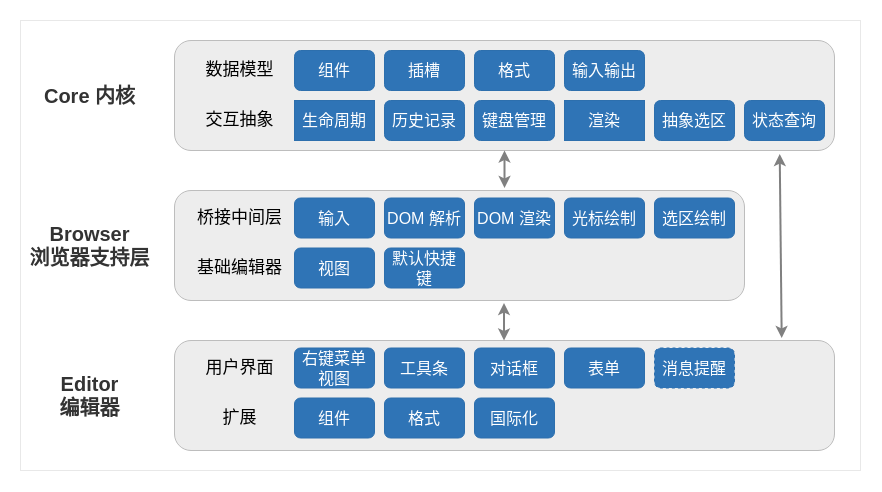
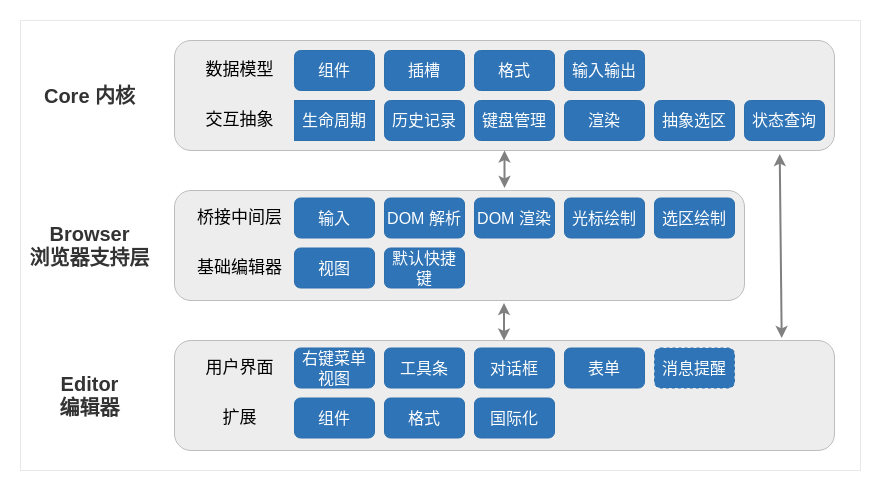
  <mxCell id="0" />
  <mxCell id="1" parent="0" />
  <mxCell id="2" value="" style="rounded=1;whiteSpace=wrap;html=1;fillColor=#EDEDED;strokeColor=#BDBDBD;" parent="1" vertex="1"><mxGeometry x="174" y="40" width="660" height="110" as="geometry" /></mxCell>
  <mxCell id="3" value="Core 内核" style="text;html=1;align=center;verticalAlign=middle;resizable=0;points=[];autosize=1;fontSize=20;fontStyle=1;fontColor=#333333;" parent="1" vertex="1"><mxGeometry x="34" y="80" width="110" height="30" as="geometry" /></mxCell>
  <mxCell id="4" value="组件" style="rounded=1;whiteSpace=wrap;html=1;fontSize=16;labelBackgroundColor=none;strokeColor=#2D6FAD;fillColor=#2f74b6;fontColor=#FFFFFF;" parent="1" vertex="1"><mxGeometry x="294" y="50" width="80" height="40" as="geometry" /></mxCell>
  <mxCell id="5" value="数据模型" style="text;html=1;align=center;verticalAlign=middle;resizable=0;points=[];autosize=1;fontSize=17;" parent="1" vertex="1"><mxGeometry x="199" y="55" width="80" height="30" as="geometry" /></mxCell>
  <mxCell id="6" value="交互抽象" style="text;html=1;align=center;verticalAlign=middle;resizable=0;points=[];autosize=1;fontSize=17;" parent="1" vertex="1"><mxGeometry x="199" y="105" width="80" height="30" as="geometry" /></mxCell>
  <mxCell id="7" value="插槽" style="rounded=1;whiteSpace=wrap;html=1;fontSize=16;labelBackgroundColor=none;strokeColor=#2D6FAD;fillColor=#2f74b6;fontColor=#FFFFFF;" parent="1" vertex="1"><mxGeometry x="384" y="50" width="80" height="40" as="geometry" /></mxCell>
  <mxCell id="8" value="格式" style="rounded=1;whiteSpace=wrap;html=1;fontSize=16;labelBackgroundColor=none;strokeColor=#2D6FAD;fillColor=#2f74b6;fontColor=#FFFFFF;" parent="1" vertex="1"><mxGeometry x="474" y="50" width="80" height="40" as="geometry" /></mxCell>
  <mxCell id="9" value="生命周期" style="whiteSpace=wrap;html=1;fontSize=16;labelBackgroundColor=none;strokeColor=#2D6FAD;fillColor=#2f74b6;fontColor=#FFFFFF;rounded=0;" parent="1" vertex="1"><mxGeometry x="294" y="100" width="80" height="40" as="geometry" /></mxCell>
  <mxCell id="10" value="历史记录" style="rounded=1;whiteSpace=wrap;html=1;fontSize=16;labelBackgroundColor=none;strokeColor=#2D6FAD;fillColor=#2f74b6;fontColor=#FFFFFF;" parent="1" vertex="1"><mxGeometry x="384" y="100" width="80" height="40" as="geometry" /></mxCell>
  <mxCell id="11" value="键盘管理" style="rounded=1;whiteSpace=wrap;html=1;fontSize=16;labelBackgroundColor=none;strokeColor=#2D6FAD;fillColor=#2f74b6;fontColor=#FFFFFF;" parent="1" vertex="1"><mxGeometry x="474" y="100" width="80" height="40" as="geometry" /></mxCell>
- <mxCell id="12" value="渲染" style="whiteSpace=wrap;html=1;fontSize=16;labelBackgroundColor=none;strokeColor=#2D6FAD;fillColor=#2f74b6;fontColor=#FFFFFF;rounded=0;" parent="1" vertex="1"><mxGeometry x="564" y="100" width="80" height="40" as="geometry" /></mxCell>
+ <mxCell id="12" value="渲染" style="rounded=1;whiteSpace=wrap;html=1;fontSize=16;labelBackgroundColor=none;strokeColor=#2D6FAD;fillColor=#2f74b6;fontColor=#FFFFFF;" parent="1" vertex="1"><mxGeometry x="564" y="100" width="80" height="40" as="geometry" /></mxCell>
  <mxCell id="13" value="抽象选区" style="rounded=1;whiteSpace=wrap;html=1;fontSize=16;labelBackgroundColor=none;strokeColor=#2D6FAD;fillColor=#2f74b6;fontColor=#FFFFFF;" parent="1" vertex="1"><mxGeometry x="654" y="100" width="80" height="40" as="geometry" /></mxCell>
  <mxCell id="14" value="状态查询" style="rounded=1;whiteSpace=wrap;html=1;fontSize=16;labelBackgroundColor=none;strokeColor=#2D6FAD;fillColor=#2f74b6;fontColor=#FFFFFF;" parent="1" vertex="1"><mxGeometry x="744" y="100" width="80" height="40" as="geometry" /></mxCell>
  <mxCell id="15" value="输入输出" style="rounded=1;whiteSpace=wrap;html=1;fontSize=16;labelBackgroundColor=none;strokeColor=#2D6FAD;fillColor=#2f74b6;fontColor=#FFFFFF;" parent="1" vertex="1"><mxGeometry x="564" y="50" width="80" height="40" as="geometry" /></mxCell>
  <mxCell id="16" value="" style="rounded=1;whiteSpace=wrap;html=1;labelBackgroundColor=none;fillColor=#EDEDED;strokeColor=#BDBDBD;" parent="1" vertex="1"><mxGeometry x="174" y="190" width="570" height="110" as="geometry" /></mxCell>
  <mxCell id="17" value="Browser&lt;br&gt;浏览器支持层" style="text;html=1;align=center;verticalAlign=middle;resizable=0;points=[];autosize=1;fontSize=20;fontStyle=1;fontColor=#333333;" parent="1" vertex="1"><mxGeometry x="34" y="230" width="110" height="30" as="geometry" /></mxCell>
  <mxCell id="18" value="输入" style="rounded=1;whiteSpace=wrap;html=1;fontSize=16;labelBackgroundColor=none;fontColor=#FFFFFF;labelBorderColor=none;strokeColor=#2D6FAD;fillColor=#2f74b6;" parent="1" vertex="1"><mxGeometry x="294" y="197.5" width="80" height="40" as="geometry" /></mxCell>
  <mxCell id="19" value="桥接中间层" style="text;html=1;align=center;verticalAlign=middle;resizable=0;points=[];autosize=1;fontSize=17;" parent="1" vertex="1"><mxGeometry x="189" y="202.5" width="100" height="30" as="geometry" /></mxCell>
  <mxCell id="20" value="基础编辑器" style="text;html=1;align=center;verticalAlign=middle;resizable=0;points=[];autosize=1;fontSize=17;" parent="1" vertex="1"><mxGeometry x="189" y="252.5" width="100" height="30" as="geometry" /></mxCell>
  <mxCell id="21" value="DOM 解析" style="rounded=1;whiteSpace=wrap;html=1;fontSize=16;labelBackgroundColor=none;strokeColor=#2D6FAD;fillColor=#2f74b6;fontColor=#FFFFFF;" parent="1" vertex="1"><mxGeometry x="384" y="197.5" width="80" height="40" as="geometry" /></mxCell>
  <mxCell id="22" value="DOM 渲染" style="rounded=1;whiteSpace=wrap;html=1;fontSize=16;labelBackgroundColor=none;strokeColor=#2D6FAD;fillColor=#2f74b6;fontColor=#FFFFFF;" parent="1" vertex="1"><mxGeometry x="474" y="197.5" width="80" height="40" as="geometry" /></mxCell>
  <mxCell id="23" value="视图" style="rounded=1;whiteSpace=wrap;html=1;fontSize=16;labelBackgroundColor=none;strokeColor=#2D6FAD;fillColor=#2f74b6;fontColor=#FFFFFF;" parent="1" vertex="1"><mxGeometry x="294" y="247.5" width="80" height="40" as="geometry" /></mxCell>
  <mxCell id="24" value="默认快捷键" style="rounded=1;whiteSpace=wrap;html=1;fontSize=16;labelBackgroundColor=none;strokeColor=#2D6FAD;fillColor=#2f74b6;fontColor=#FFFFFF;" parent="1" vertex="1"><mxGeometry x="384" y="247.5" width="80" height="40" as="geometry" /></mxCell>
  <mxCell id="25" value="光标绘制" style="rounded=1;whiteSpace=wrap;html=1;fontSize=16;labelBackgroundColor=none;strokeColor=#2D6FAD;fillColor=#2f74b6;fontColor=#FFFFFF;" parent="1" vertex="1"><mxGeometry x="564" y="197.5" width="80" height="40" as="geometry" /></mxCell>
  <mxCell id="26" value="选区绘制" style="rounded=1;whiteSpace=wrap;html=1;fontSize=16;labelBackgroundColor=none;strokeColor=#2D6FAD;fillColor=#2f74b6;fontColor=#FFFFFF;" parent="1" vertex="1"><mxGeometry x="654" y="197.5" width="80" height="40" as="geometry" /></mxCell>
  <mxCell id="27" value="" style="rounded=1;whiteSpace=wrap;html=1;fillColor=#EDEDED;strokeColor=#BDBDBD;" parent="1" vertex="1"><mxGeometry x="174" y="340" width="660" height="110" as="geometry" /></mxCell>
  <mxCell id="28" value="Editor&lt;br&gt;编辑器" style="text;html=1;align=center;verticalAlign=middle;resizable=0;points=[];autosize=1;fontSize=20;fontStyle=1;fontColor=#333333;" parent="1" vertex="1"><mxGeometry x="34" y="380" width="110" height="30" as="geometry" /></mxCell>
  <mxCell id="29" value="右键菜单视图" style="rounded=1;whiteSpace=wrap;html=1;fontSize=16;labelBackgroundColor=none;strokeColor=#2D6FAD;fillColor=#2f74b6;fontColor=#FFFFFF;" parent="1" vertex="1"><mxGeometry x="294" y="347.5" width="80" height="40" as="geometry" /></mxCell>
  <mxCell id="30" value="用户界面" style="text;html=1;align=center;verticalAlign=middle;resizable=0;points=[];autosize=1;fontSize=17;" parent="1" vertex="1"><mxGeometry x="189" y="352.5" width="100" height="30" as="geometry" /></mxCell>
  <mxCell id="31" value="扩展" style="text;html=1;align=center;verticalAlign=middle;resizable=0;points=[];autosize=1;fontSize=17;" parent="1" vertex="1"><mxGeometry x="189" y="402.5" width="100" height="30" as="geometry" /></mxCell>
  <mxCell id="32" value="工具条" style="rounded=1;whiteSpace=wrap;html=1;fontSize=16;labelBackgroundColor=none;strokeColor=#2D6FAD;fillColor=#2f74b6;fontColor=#FFFFFF;" parent="1" vertex="1"><mxGeometry x="384" y="347.5" width="80" height="40" as="geometry" /></mxCell>
  <mxCell id="33" value="对话框" style="rounded=1;whiteSpace=wrap;html=1;fontSize=16;labelBackgroundColor=none;strokeColor=#2D6FAD;fillColor=#2f74b6;fontColor=#FFFFFF;" parent="1" vertex="1"><mxGeometry x="474" y="347.5" width="80" height="40" as="geometry" /></mxCell>
  <mxCell id="34" value="组件" style="rounded=1;whiteSpace=wrap;html=1;fontSize=16;labelBackgroundColor=none;strokeColor=#2D6FAD;fillColor=#2f74b6;fontColor=#FFFFFF;" parent="1" vertex="1"><mxGeometry x="294" y="397.5" width="80" height="40" as="geometry" /></mxCell>
  <mxCell id="35" value="格式" style="rounded=1;whiteSpace=wrap;html=1;fontSize=16;labelBackgroundColor=none;strokeColor=#2D6FAD;fillColor=#2f74b6;fontColor=#FFFFFF;" parent="1" vertex="1"><mxGeometry x="384" y="397.5" width="80" height="40" as="geometry" /></mxCell>
  <mxCell id="36" value="表单" style="rounded=1;whiteSpace=wrap;html=1;fontSize=16;labelBackgroundColor=none;strokeColor=#2D6FAD;fillColor=#2f74b6;fontColor=#FFFFFF;" parent="1" vertex="1"><mxGeometry x="564" y="347.5" width="80" height="40" as="geometry" /></mxCell>
  <mxCell id="37" value="消息提醒" style="rounded=1;whiteSpace=wrap;html=1;fontSize=16;labelBackgroundColor=none;strokeColor=#2D6FAD;fillColor=#2f74b6;fontColor=#FFFFFF;dashed=1;" parent="1" vertex="1"><mxGeometry x="654" y="347.5" width="80" height="40" as="geometry" /></mxCell>
  <mxCell id="38" value="国际化" style="rounded=1;whiteSpace=wrap;html=1;fontSize=16;labelBackgroundColor=none;strokeColor=#2D6FAD;fillColor=#2f74b6;fontColor=#FFFFFF;" parent="1" vertex="1"><mxGeometry x="474" y="397.5" width="80" height="40" as="geometry" /></mxCell>
  <mxCell id="39" value="" style="endArrow=classic;startArrow=classic;html=1;rounded=0;fontColor=#FFFFFF;strokeColor=#808080;strokeWidth=2;exitX=0.917;exitY=1.032;exitDx=0;exitDy=0;exitPerimeter=0;entryX=0.92;entryY=-0.023;entryDx=0;entryDy=0;entryPerimeter=0;" edge="1" parent="1" source="2" target="27"><mxGeometry width="50" height="50" relative="1" as="geometry"><mxPoint x="774" y="280" as="sourcePoint" /><mxPoint x="860" y="288.879" as="targetPoint" /></mxGeometry></mxCell>
  <mxCell id="40" value="" style="endArrow=classic;startArrow=classic;html=1;rounded=0;fontColor=#FFFFFF;strokeColor=#808080;strokeWidth=2;exitX=0.5;exitY=1;exitDx=0;exitDy=0;entryX=0.579;entryY=-0.023;entryDx=0;entryDy=0;entryPerimeter=0;" edge="1" parent="1" source="2" target="16"><mxGeometry width="50" height="50" relative="1" as="geometry"><mxPoint x="440" y="170" as="sourcePoint" /><mxPoint x="480" y="180" as="targetPoint" /></mxGeometry></mxCell>
  <mxCell id="41" value="" style="endArrow=classic;startArrow=classic;html=1;rounded=0;fontColor=#FFFFFF;strokeColor=#808080;strokeWidth=2;exitX=0.5;exitY=1;exitDx=0;exitDy=0;entryX=0.579;entryY=-0.023;entryDx=0;entryDy=0;entryPerimeter=0;" edge="1" parent="1"><mxGeometry width="50" height="50" relative="1" as="geometry"><mxPoint x="503.5" y="302.53" as="sourcePoint" /><mxPoint x="503.53" y="340" as="targetPoint" /></mxGeometry></mxCell>
  <mxCell id="42" value="" style="rounded=0;whiteSpace=wrap;html=1;fontColor=#FFFFFF;strokeColor=#E8E8E8;fillColor=none;" vertex="1" parent="1"><mxGeometry y="20" width="840" height="450" as="geometry" x="20" /></mxCell>
